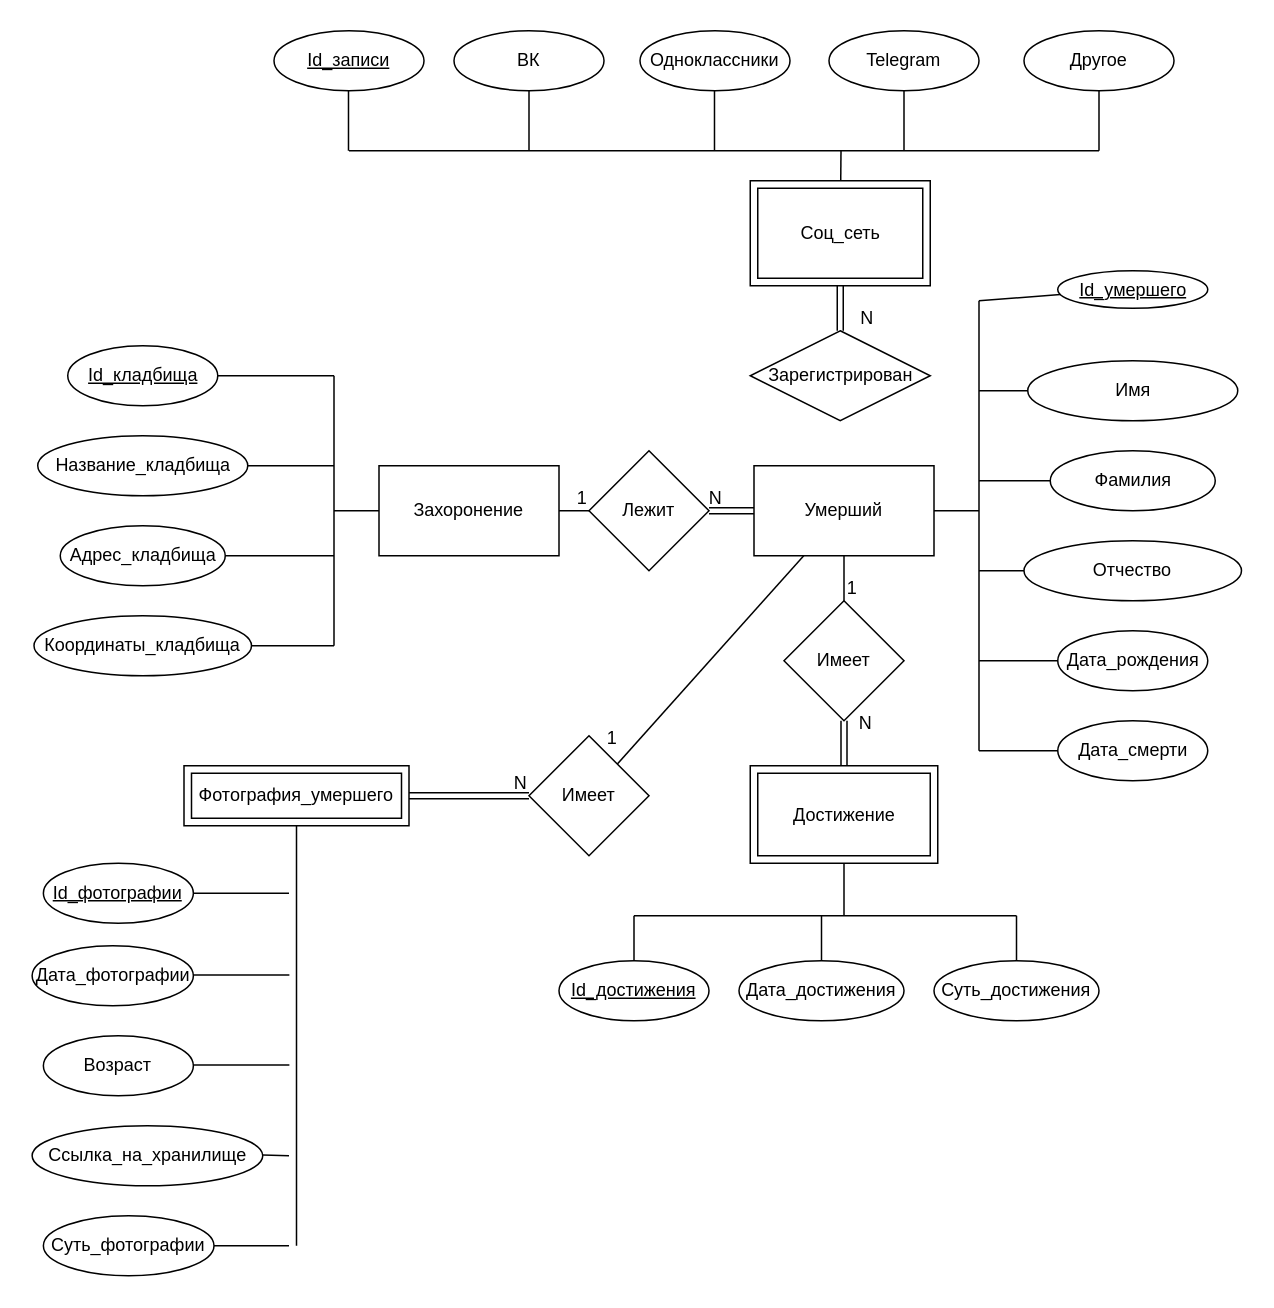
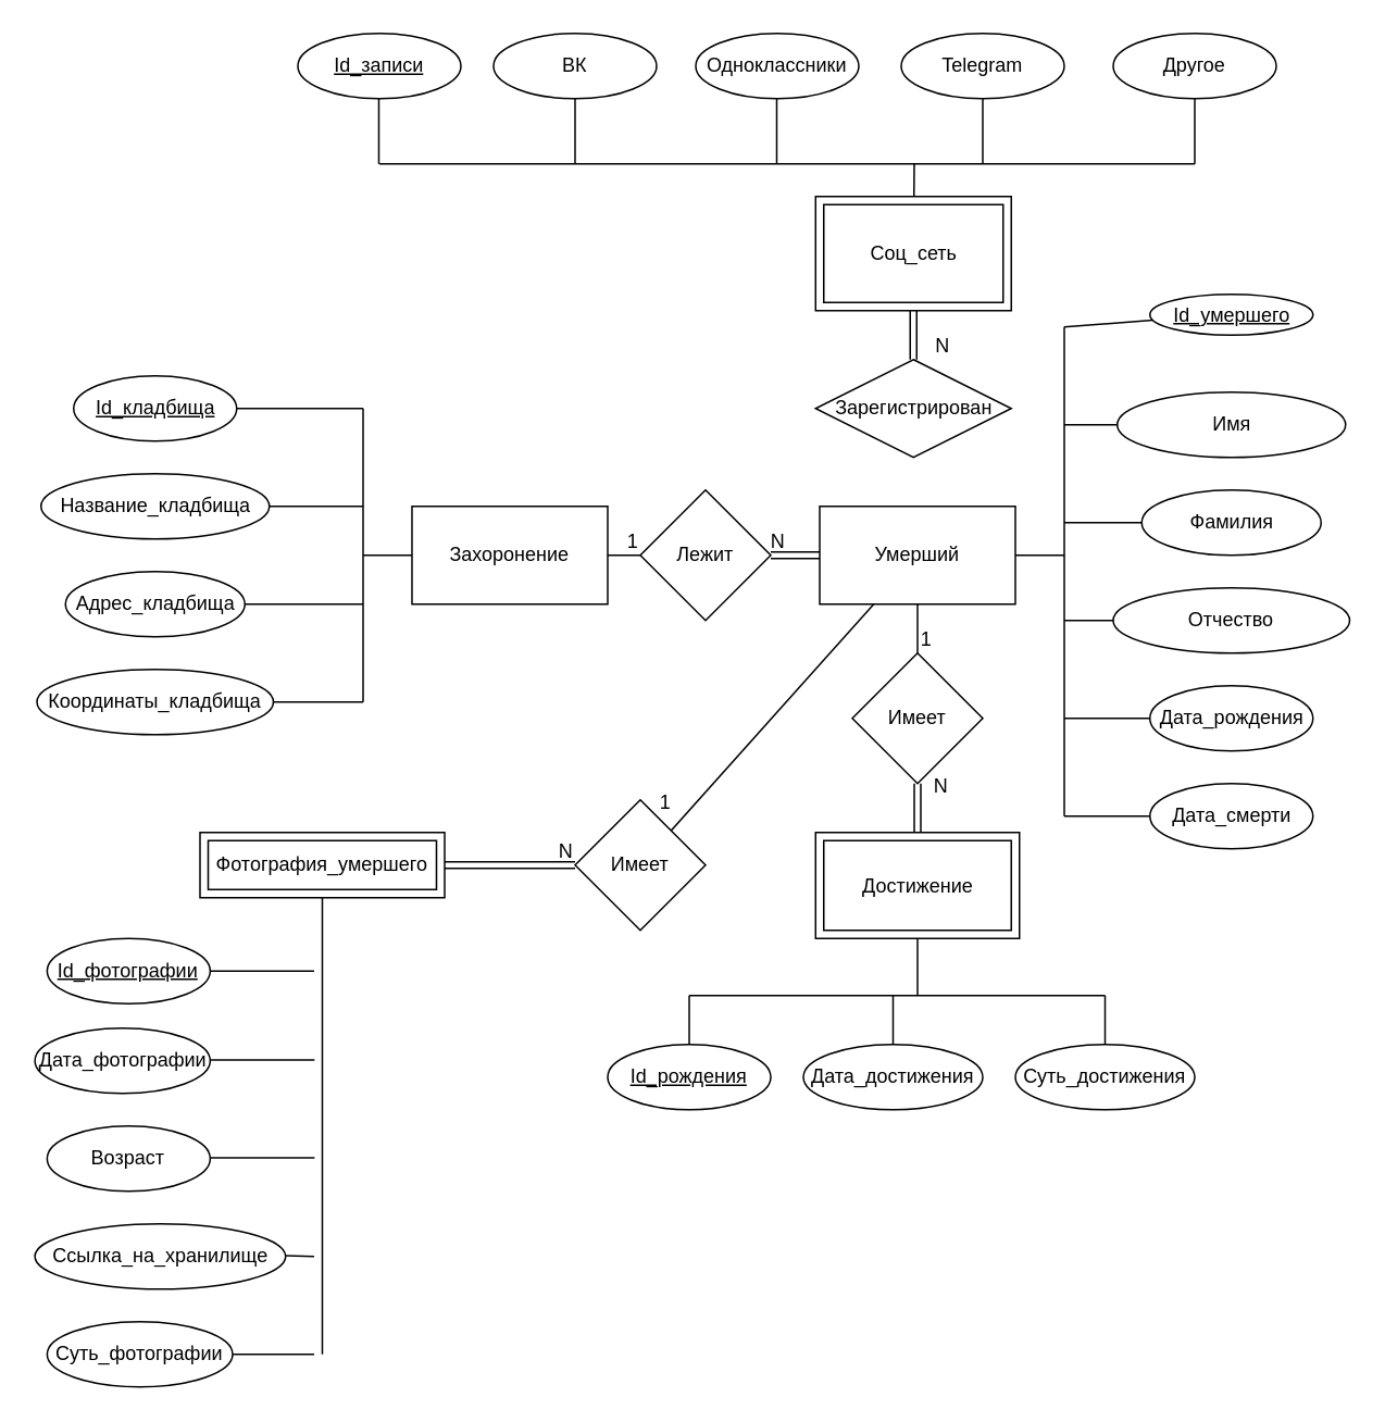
  <mxCell id="0" />
  <mxCell id="1" parent="0" />
  <mxCell id="2" value="Захоронение" style="rounded=0;whiteSpace=wrap;html=1;" parent="1" vertex="1"><mxGeometry x="252" y="310" width="120" height="60" as="geometry" /></mxCell>
  <mxCell id="3" value="Умерший" style="rounded=0;whiteSpace=wrap;html=1;" parent="1" vertex="1"><mxGeometry x="502" y="310" width="120" height="60" as="geometry" /></mxCell>
  <mxCell id="4" value="Лежит" style="rhombus;whiteSpace=wrap;html=1;" parent="1" vertex="1"><mxGeometry x="392" y="300" width="80" height="80" as="geometry" /></mxCell>
  <mxCell id="5" value="" style="endArrow=none;html=1;rounded=0;" parent="1" source="2" target="4" edge="1"><mxGeometry relative="1" as="geometry"><mxPoint x="352" y="280" as="sourcePoint" /><mxPoint x="512" y="280" as="targetPoint" /></mxGeometry></mxCell>
  <mxCell id="6" value="1" style="resizable=0;html=1;whiteSpace=wrap;align=right;verticalAlign=bottom;" parent="5" connectable="0" vertex="1"><mxGeometry x="1" relative="1" as="geometry" /></mxCell>
  <mxCell id="7" value="" style="shape=link;html=1;rounded=0;" parent="1" source="3" target="4" edge="1"><mxGeometry relative="1" as="geometry"><mxPoint x="452" y="490" as="sourcePoint" /><mxPoint x="612" y="490" as="targetPoint" /></mxGeometry></mxCell>
  <mxCell id="8" value="N" style="resizable=0;html=1;whiteSpace=wrap;align=right;verticalAlign=bottom;" parent="7" connectable="0" vertex="1"><mxGeometry x="1" relative="1" as="geometry"><mxPoint x="10" as="offset" /></mxGeometry></mxCell>
  <mxCell id="9" value="Имеет" style="rhombus;whiteSpace=wrap;html=1;" parent="1" vertex="1"><mxGeometry x="522" y="400" width="80" height="80" as="geometry" /></mxCell>
  <mxCell id="10" value="" style="endArrow=none;html=1;rounded=0;" parent="1" source="3" target="9" edge="1"><mxGeometry relative="1" as="geometry"><mxPoint x="452" y="490" as="sourcePoint" /><mxPoint x="612" y="490" as="targetPoint" /></mxGeometry></mxCell>
  <mxCell id="11" value="1" style="resizable=0;html=1;whiteSpace=wrap;align=right;verticalAlign=bottom;" parent="10" connectable="0" vertex="1"><mxGeometry x="1" relative="1" as="geometry"><mxPoint x="10" as="offset" /></mxGeometry></mxCell>
  <mxCell id="12" value="" style="shape=link;html=1;rounded=0;" parent="1" source="14" target="9" edge="1"><mxGeometry relative="1" as="geometry"><mxPoint x="722" y="520" as="sourcePoint" /><mxPoint x="552" y="460" as="targetPoint" /></mxGeometry></mxCell>
  <mxCell id="13" value="N" style="resizable=0;html=1;whiteSpace=wrap;align=right;verticalAlign=bottom;" parent="12" connectable="0" vertex="1"><mxGeometry x="1" relative="1" as="geometry"><mxPoint x="20" y="10" as="offset" /></mxGeometry></mxCell>
  <mxCell id="14" value="Достижение" style="shape=ext;margin=3;double=1;whiteSpace=wrap;html=1;align=center;" parent="1" vertex="1"><mxGeometry x="499.5" y="510" width="125" height="65" as="geometry" /></mxCell>
  <mxCell id="15" value="Соц_сеть" style="shape=ext;margin=3;double=1;whiteSpace=wrap;html=1;align=center;" parent="1" vertex="1"><mxGeometry x="499.5" y="120" width="120" height="70" as="geometry" /></mxCell>
  <mxCell id="16" value="Зарегистрирован" style="shape=rhombus;perimeter=rhombusPerimeter;whiteSpace=wrap;html=1;align=center;" parent="1" vertex="1"><mxGeometry x="499.5" y="220" width="120" height="60" as="geometry" /></mxCell>
  <mxCell id="17" value="" style="shape=link;html=1;rounded=0;" parent="1" source="15" target="16" edge="1"><mxGeometry relative="1" as="geometry"><mxPoint x="462" y="380" as="sourcePoint" /><mxPoint x="622" y="380" as="targetPoint" /></mxGeometry></mxCell>
  <mxCell id="18" value="N" style="resizable=0;html=1;whiteSpace=wrap;align=right;verticalAlign=bottom;" parent="17" connectable="0" vertex="1"><mxGeometry x="1" relative="1" as="geometry"><mxPoint x="23" as="offset" /></mxGeometry></mxCell>
  <mxCell id="19" value="Id_кладбища" style="ellipse;whiteSpace=wrap;html=1;align=center;fontStyle=4;" vertex="1" parent="1"><mxGeometry x="44.5" y="230" width="100" height="40" as="geometry" /></mxCell>
  <mxCell id="20" value="Название_кладбища" style="ellipse;whiteSpace=wrap;html=1;align=center;" vertex="1" parent="1"><mxGeometry x="24.5" y="290" width="140" height="40" as="geometry" /></mxCell>
  <mxCell id="21" value="Адрес_кладбища" style="ellipse;whiteSpace=wrap;html=1;align=center;" vertex="1" parent="1"><mxGeometry x="39.5" y="350" width="110" height="40" as="geometry" /></mxCell>
  <mxCell id="22" value="Координаты_кладбища" style="ellipse;whiteSpace=wrap;html=1;align=center;" vertex="1" parent="1"><mxGeometry x="22" y="410" width="145" height="40" as="geometry" /></mxCell>
  <mxCell id="23" value="" style="endArrow=none;html=1;rounded=0;" edge="1" parent="1" target="2"><mxGeometry width="50" height="50" relative="1" as="geometry"><mxPoint x="222" y="340" as="sourcePoint" /><mxPoint x="512" y="340" as="targetPoint" /></mxGeometry></mxCell>
  <mxCell id="24" value="" style="endArrow=none;html=1;rounded=0;" edge="1" parent="1"><mxGeometry width="50" height="50" relative="1" as="geometry"><mxPoint x="222" y="430" as="sourcePoint" /><mxPoint x="222" y="250" as="targetPoint" /></mxGeometry></mxCell>
  <mxCell id="25" value="" style="endArrow=none;html=1;rounded=0;" edge="1" parent="1" target="19"><mxGeometry width="50" height="50" relative="1" as="geometry"><mxPoint x="222" y="250" as="sourcePoint" /><mxPoint x="512" y="360" as="targetPoint" /></mxGeometry></mxCell>
  <mxCell id="26" value="" style="endArrow=none;html=1;rounded=0;" edge="1" parent="1" target="20"><mxGeometry width="50" height="50" relative="1" as="geometry"><mxPoint x="222" y="310" as="sourcePoint" /><mxPoint x="155" y="260" as="targetPoint" /></mxGeometry></mxCell>
  <mxCell id="27" value="" style="endArrow=none;html=1;rounded=0;" edge="1" parent="1" target="21"><mxGeometry width="50" height="50" relative="1" as="geometry"><mxPoint x="222" y="370" as="sourcePoint" /><mxPoint x="175" y="320" as="targetPoint" /></mxGeometry></mxCell>
  <mxCell id="28" value="" style="endArrow=none;html=1;rounded=0;" edge="1" parent="1" target="22"><mxGeometry width="50" height="50" relative="1" as="geometry"><mxPoint x="222" y="430" as="sourcePoint" /><mxPoint x="185" y="330" as="targetPoint" /></mxGeometry></mxCell>
  <mxCell id="29" value="Id_умершего" style="ellipse;whiteSpace=wrap;html=1;align=center;fontStyle=4;" vertex="1" parent="1"><mxGeometry x="704.5" y="180" width="100" height="25" as="geometry" /></mxCell>
  <mxCell id="30" value="Имя" style="ellipse;whiteSpace=wrap;html=1;align=center;" vertex="1" parent="1"><mxGeometry x="684.5" y="240" width="140" height="40" as="geometry" /></mxCell>
  <mxCell id="31" value="Фамилия" style="ellipse;whiteSpace=wrap;html=1;align=center;" vertex="1" parent="1"><mxGeometry x="699.5" y="300" width="110" height="40" as="geometry" /></mxCell>
  <mxCell id="32" value="Отчество" style="ellipse;whiteSpace=wrap;html=1;align=center;" vertex="1" parent="1"><mxGeometry x="682" y="360" width="145" height="40" as="geometry" /></mxCell>
  <mxCell id="33" value="Дата_рождения" style="ellipse;whiteSpace=wrap;html=1;align=center;" vertex="1" parent="1"><mxGeometry x="704.5" y="420" width="100" height="40" as="geometry" /></mxCell>
  <mxCell id="34" value="Дата_смерти" style="ellipse;whiteSpace=wrap;html=1;align=center;" vertex="1" parent="1"><mxGeometry x="704.5" y="480" width="100" height="40" as="geometry" /></mxCell>
  <mxCell id="35" value="" style="endArrow=none;html=1;rounded=0;" edge="1" parent="1" source="3"><mxGeometry relative="1" as="geometry"><mxPoint x="422" y="310" as="sourcePoint" /><mxPoint x="652" y="340" as="targetPoint" /></mxGeometry></mxCell>
  <mxCell id="36" value="" style="endArrow=none;html=1;rounded=0;" edge="1" parent="1"><mxGeometry relative="1" as="geometry"><mxPoint x="652" y="200" as="sourcePoint" /><mxPoint x="652" y="500" as="targetPoint" /></mxGeometry></mxCell>
  <mxCell id="37" value="" style="endArrow=none;html=1;rounded=0;" edge="1" parent="1" target="29"><mxGeometry relative="1" as="geometry"><mxPoint x="652" y="200" as="sourcePoint" /><mxPoint x="582" y="310" as="targetPoint" /></mxGeometry></mxCell>
  <mxCell id="38" value="" style="endArrow=none;html=1;rounded=0;" edge="1" parent="1" target="30"><mxGeometry relative="1" as="geometry"><mxPoint x="652" y="260" as="sourcePoint" /><mxPoint x="704.5" y="259.5" as="targetPoint" /></mxGeometry></mxCell>
  <mxCell id="39" value="" style="endArrow=none;html=1;rounded=0;" edge="1" parent="1" target="31"><mxGeometry relative="1" as="geometry"><mxPoint x="652" y="320" as="sourcePoint" /><mxPoint x="704.5" y="319.5" as="targetPoint" /></mxGeometry></mxCell>
  <mxCell id="40" value="" style="endArrow=none;html=1;rounded=0;" edge="1" parent="1" target="32"><mxGeometry relative="1" as="geometry"><mxPoint x="652" y="380" as="sourcePoint" /><mxPoint x="710" y="330" as="targetPoint" /></mxGeometry></mxCell>
  <mxCell id="41" value="" style="endArrow=none;html=1;rounded=0;" edge="1" parent="1" target="33"><mxGeometry relative="1" as="geometry"><mxPoint x="652" y="440" as="sourcePoint" /><mxPoint x="720" y="340" as="targetPoint" /></mxGeometry></mxCell>
  <mxCell id="42" value="" style="endArrow=none;html=1;rounded=0;" edge="1" parent="1" target="34"><mxGeometry relative="1" as="geometry"><mxPoint x="652" y="500" as="sourcePoint" /><mxPoint x="730" y="350" as="targetPoint" /></mxGeometry></mxCell>
  <mxCell id="43" value="Id_записи" style="ellipse;whiteSpace=wrap;html=1;align=center;fontStyle=4;" vertex="1" parent="1"><mxGeometry x="182" y="20" width="100" height="40" as="geometry" /></mxCell>
  <mxCell id="44" value="ВК" style="ellipse;whiteSpace=wrap;html=1;align=center;" vertex="1" parent="1"><mxGeometry x="302" y="20" width="100" height="40" as="geometry" /></mxCell>
  <mxCell id="45" value="Одноклассники" style="ellipse;whiteSpace=wrap;html=1;align=center;" vertex="1" parent="1"><mxGeometry x="426" y="20" width="100" height="40" as="geometry" /></mxCell>
  <mxCell id="46" value="Telegram" style="ellipse;whiteSpace=wrap;html=1;align=center;" vertex="1" parent="1"><mxGeometry x="552" y="20" width="100" height="40" as="geometry" /></mxCell>
  <mxCell id="47" value="Другое" style="ellipse;whiteSpace=wrap;html=1;align=center;" vertex="1" parent="1"><mxGeometry x="682" y="20" width="100" height="40" as="geometry" /></mxCell>
- <mxCell id="48" value="Id_достижения" style="ellipse;whiteSpace=wrap;html=1;align=center;fontStyle=4;" vertex="1" parent="1"><mxGeometry x="372" y="640" width="100" height="40" as="geometry" /></mxCell>
+ <mxCell id="48" value="Id_рождения" style="ellipse;whiteSpace=wrap;html=1;align=center;fontStyle=4;" vertex="1" parent="1"><mxGeometry x="372" y="640" width="100" height="40" as="geometry" /></mxCell>
  <mxCell id="49" value="Дата_достижения" style="ellipse;whiteSpace=wrap;html=1;align=center;" vertex="1" parent="1"><mxGeometry x="492" y="640" width="110" height="40" as="geometry" /></mxCell>
  <mxCell id="50" value="Суть_достижения" style="ellipse;whiteSpace=wrap;html=1;align=center;" vertex="1" parent="1"><mxGeometry x="622" y="640" width="110" height="40" as="geometry" /></mxCell>
  <mxCell id="51" value="" style="endArrow=none;html=1;rounded=0;" edge="1" parent="1"><mxGeometry relative="1" as="geometry"><mxPoint x="422" y="610" as="sourcePoint" /><mxPoint x="677" y="610" as="targetPoint" /></mxGeometry></mxCell>
  <mxCell id="52" value="" style="endArrow=none;html=1;rounded=0;" edge="1" parent="1" source="14"><mxGeometry width="50" height="50" relative="1" as="geometry"><mxPoint x="482" y="460" as="sourcePoint" /><mxPoint x="562" y="610" as="targetPoint" /></mxGeometry></mxCell>
  <mxCell id="53" value="" style="endArrow=none;html=1;rounded=0;" edge="1" parent="1" target="50"><mxGeometry width="50" height="50" relative="1" as="geometry"><mxPoint x="677" y="610" as="sourcePoint" /><mxPoint x="532" y="410" as="targetPoint" /></mxGeometry></mxCell>
  <mxCell id="54" value="" style="endArrow=none;html=1;rounded=0;" edge="1" parent="1" target="49"><mxGeometry width="50" height="50" relative="1" as="geometry"><mxPoint x="547" y="610" as="sourcePoint" /><mxPoint x="532" y="410" as="targetPoint" /></mxGeometry></mxCell>
  <mxCell id="55" value="" style="endArrow=none;html=1;rounded=0;" edge="1" parent="1" source="48"><mxGeometry width="50" height="50" relative="1" as="geometry"><mxPoint x="482" y="460" as="sourcePoint" /><mxPoint x="422" y="610" as="targetPoint" /></mxGeometry></mxCell>
  <mxCell id="56" value="Фотография_умершего" style="shape=ext;margin=3;double=1;whiteSpace=wrap;html=1;align=center;" vertex="1" parent="1"><mxGeometry x="122" y="510" width="150" height="40" as="geometry" /></mxCell>
  <mxCell id="57" value="Id_фотографии" style="ellipse;whiteSpace=wrap;html=1;align=center;fontStyle=4;" vertex="1" parent="1"><mxGeometry x="28.25" y="575" width="100" height="40" as="geometry" /></mxCell>
  <mxCell id="58" value="Дата_фотографии" style="ellipse;whiteSpace=wrap;html=1;align=center;" vertex="1" parent="1"><mxGeometry x="20.75" y="630" width="107.5" height="40" as="geometry" /></mxCell>
  <mxCell id="59" value="Возраст" style="ellipse;whiteSpace=wrap;html=1;align=center;" vertex="1" parent="1"><mxGeometry x="28.25" y="690" width="100" height="40" as="geometry" /></mxCell>
  <mxCell id="60" value="Ссылка_на_хранилище" style="ellipse;whiteSpace=wrap;html=1;align=center;" vertex="1" parent="1"><mxGeometry x="20.75" y="750" width="153.75" height="40" as="geometry" /></mxCell>
  <mxCell id="61" value="" style="endArrow=none;html=1;rounded=0;" edge="1" parent="1" target="56"><mxGeometry width="50" height="50" relative="1" as="geometry"><mxPoint x="197" y="830" as="sourcePoint" /><mxPoint x="282" y="720" as="targetPoint" /></mxGeometry></mxCell>
  <mxCell id="62" value="" style="endArrow=none;html=1;rounded=0;" edge="1" parent="1" source="57"><mxGeometry width="50" height="50" relative="1" as="geometry"><mxPoint x="482" y="460" as="sourcePoint" /><mxPoint x="192" y="595" as="targetPoint" /></mxGeometry></mxCell>
  <mxCell id="63" value="" style="endArrow=none;html=1;rounded=0;" edge="1" parent="1"><mxGeometry width="50" height="50" relative="1" as="geometry"><mxPoint x="128.25" y="649.5" as="sourcePoint" /><mxPoint x="192.25" y="649.5" as="targetPoint" /></mxGeometry></mxCell>
  <mxCell id="64" value="" style="endArrow=none;html=1;rounded=0;" edge="1" parent="1"><mxGeometry width="50" height="50" relative="1" as="geometry"><mxPoint x="128.25" y="709.5" as="sourcePoint" /><mxPoint x="192.25" y="709.5" as="targetPoint" /></mxGeometry></mxCell>
  <mxCell id="65" value="" style="endArrow=none;html=1;rounded=0;" edge="1" parent="1"><mxGeometry width="50" height="50" relative="1" as="geometry"><mxPoint x="174.5" y="769.5" as="sourcePoint" /><mxPoint x="192" y="770" as="targetPoint" /></mxGeometry></mxCell>
  <mxCell id="66" value="Суть_фотографии" style="ellipse;whiteSpace=wrap;html=1;align=center;" vertex="1" parent="1"><mxGeometry x="28.25" y="810" width="113.75" height="40" as="geometry" /></mxCell>
  <mxCell id="67" value="" style="endArrow=none;html=1;rounded=0;" edge="1" parent="1" source="66"><mxGeometry width="50" height="50" relative="1" as="geometry"><mxPoint x="482" y="460" as="sourcePoint" /><mxPoint x="192" y="830" as="targetPoint" /></mxGeometry></mxCell>
  <mxCell id="68" value="Имеет" style="rhombus;whiteSpace=wrap;html=1;" vertex="1" parent="1"><mxGeometry x="352" y="490" width="80" height="80" as="geometry" /></mxCell>
  <mxCell id="69" value="" style="endArrow=none;html=1;rounded=0;" edge="1" parent="1" target="68" source="3"><mxGeometry relative="1" as="geometry"><mxPoint x="517.714" y="420" as="sourcePoint" /><mxPoint x="442" y="580" as="targetPoint" /></mxGeometry></mxCell>
  <mxCell id="70" value="1" style="resizable=0;html=1;whiteSpace=wrap;align=right;verticalAlign=bottom;" connectable="0" vertex="1" parent="69"><mxGeometry x="1" relative="1" as="geometry"><mxPoint x="1" y="-9" as="offset" /></mxGeometry></mxCell>
  <mxCell id="71" value="" style="shape=link;html=1;rounded=0;" edge="1" parent="1" target="68" source="56"><mxGeometry relative="1" as="geometry"><mxPoint x="272" y="526.923" as="sourcePoint" /><mxPoint x="382" y="550" as="targetPoint" /></mxGeometry></mxCell>
  <mxCell id="72" value="N" style="resizable=0;html=1;whiteSpace=wrap;align=right;verticalAlign=bottom;" connectable="0" vertex="1" parent="71"><mxGeometry x="1" relative="1" as="geometry"><mxPoint as="offset" /></mxGeometry></mxCell>
  <mxCell id="73" value="" style="endArrow=none;html=1;rounded=0;" edge="1" parent="1" target="15"><mxGeometry width="50" height="50" relative="1" as="geometry"><mxPoint x="560" y="100" as="sourcePoint" /><mxPoint x="532" y="390" as="targetPoint" /></mxGeometry></mxCell>
  <mxCell id="74" value="" style="endArrow=none;html=1;rounded=0;" edge="1" parent="1"><mxGeometry width="50" height="50" relative="1" as="geometry"><mxPoint x="232" y="100" as="sourcePoint" /><mxPoint x="732" y="100" as="targetPoint" /></mxGeometry></mxCell>
  <mxCell id="75" value="" style="endArrow=none;html=1;rounded=0;" edge="1" parent="1" source="47"><mxGeometry width="50" height="50" relative="1" as="geometry"><mxPoint x="482" y="440" as="sourcePoint" /><mxPoint x="732" y="100" as="targetPoint" /></mxGeometry></mxCell>
  <mxCell id="76" value="" style="endArrow=none;html=1;rounded=0;" edge="1" parent="1"><mxGeometry width="50" height="50" relative="1" as="geometry"><mxPoint x="602" y="60" as="sourcePoint" /><mxPoint x="602" y="100" as="targetPoint" /></mxGeometry></mxCell>
  <mxCell id="77" value="" style="endArrow=none;html=1;rounded=0;" edge="1" parent="1"><mxGeometry width="50" height="50" relative="1" as="geometry"><mxPoint x="475.66" y="60" as="sourcePoint" /><mxPoint x="475.66" y="100" as="targetPoint" /></mxGeometry></mxCell>
  <mxCell id="78" value="" style="endArrow=none;html=1;rounded=0;" edge="1" parent="1"><mxGeometry width="50" height="50" relative="1" as="geometry"><mxPoint x="352" y="60" as="sourcePoint" /><mxPoint x="352" y="100" as="targetPoint" /></mxGeometry></mxCell>
  <mxCell id="79" value="" style="endArrow=none;html=1;rounded=0;" edge="1" parent="1"><mxGeometry width="50" height="50" relative="1" as="geometry"><mxPoint x="231.66" y="60" as="sourcePoint" /><mxPoint x="231.66" y="100" as="targetPoint" /></mxGeometry></mxCell>
